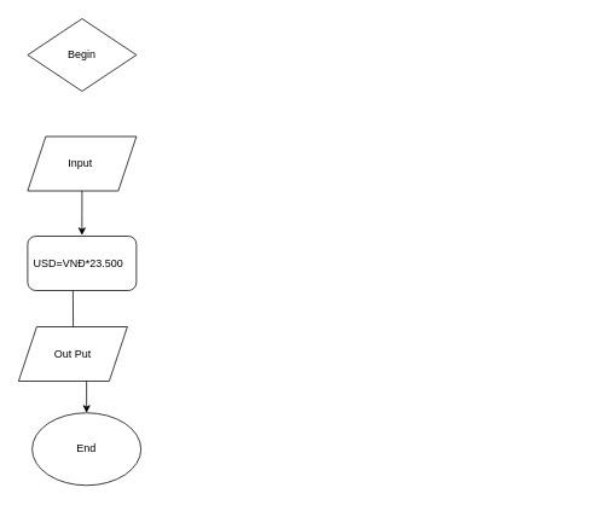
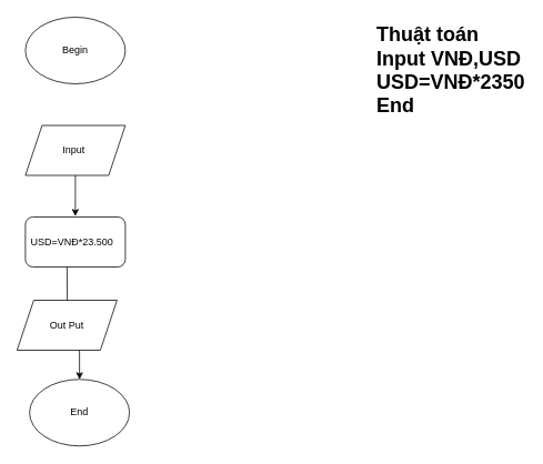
  <mxCell id="0" />
  <mxCell id="1" parent="0" />
- <mxCell id="2" value="Begin" style="rhombus;whiteSpace=wrap;html=1;" vertex="1" parent="1"><mxGeometry x="30" y="20" width="120" height="80" as="geometry" /></mxCell>
+ <mxCell id="2" value="Begin" style="ellipse;whiteSpace=wrap;html=1;" vertex="1" parent="1"><mxGeometry x="30" y="20" width="120" height="80" as="geometry" /></mxCell>
+ <mxCell id="3" value="&lt;h1 style=&quot;margin-top: 0px;&quot;&gt;Thuật toán&lt;br&gt;Input VNĐ,USD&lt;br&gt;USD=VNĐ*23500&lt;br&gt;End&lt;/h1&gt;" style="text;html=1;whiteSpace=wrap;overflow=hidden;rounded=0;" vertex="1" parent="1"><mxGeometry x="450" y="20" width="180" height="120" as="geometry" /></mxCell>
  <mxCell id="4" value="Input&amp;nbsp;" style="shape=parallelogram;perimeter=parallelogramPerimeter;whiteSpace=wrap;html=1;fixedSize=1;" vertex="1" parent="1"><mxGeometry x="30" y="150" width="120" height="60" as="geometry" /></mxCell>
  <mxCell id="5" style="edgeStyle=orthogonalEdgeStyle;rounded=0;orthogonalLoop=1;jettySize=auto;html=1;exitX=0.5;exitY=1;exitDx=0;exitDy=0;entryX=0.5;entryY=0;entryDx=0;entryDy=0;" edge="1" parent="1" target="7"><mxGeometry relative="1" as="geometry"><mxPoint x="80" y="320" as="sourcePoint" /></mxGeometry></mxCell>
  <mxCell id="6" style="edgeStyle=orthogonalEdgeStyle;rounded=0;orthogonalLoop=1;jettySize=auto;html=1;exitX=0.5;exitY=1;exitDx=0;exitDy=0;entryX=0.583;entryY=-0.017;entryDx=0;entryDy=0;entryPerimeter=0;" edge="1" parent="1" source="4"><mxGeometry relative="1" as="geometry"><mxPoint x="89.96" y="258.98" as="targetPoint" /></mxGeometry></mxCell>
  <mxCell id="7" value="End" style="ellipse;whiteSpace=wrap;html=1;" vertex="1" parent="1"><mxGeometry x="35" y="455" width="120" height="80" as="geometry" /></mxCell>
  <mxCell id="8" value="USD=VNĐ*23.500&lt;span style=&quot;white-space: pre;&quot;&gt;&#09;&lt;/span&gt;" style="rounded=1;whiteSpace=wrap;html=1;" vertex="1" parent="1"><mxGeometry x="30" y="260" width="120" height="60" as="geometry" /></mxCell>
  <mxCell id="9" value="Out Put" style="shape=parallelogram;perimeter=parallelogramPerimeter;whiteSpace=wrap;html=1;fixedSize=1;" vertex="1" parent="1"><mxGeometry x="20" y="360" width="120" height="60" as="geometry" /></mxCell>
